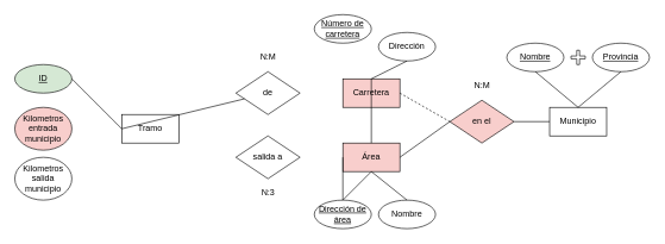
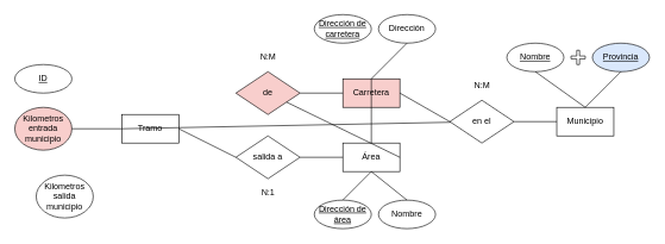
  <mxCell id="0" />
  <mxCell id="1" parent="0" />
- <mxCell id="2" value="Municipio" style="rounded=0;whiteSpace=wrap;html=1;" vertex="1" parent="1"><mxGeometry x="770" y="150" width="80" height="40" as="geometry" /></mxCell>
+ <mxCell id="2" value="Municipio" style="rounded=0;whiteSpace=wrap;html=1;" vertex="1" parent="1"><mxGeometry x="780" y="150" width="80" height="40" as="geometry" /></mxCell>
  <mxCell id="3" value="Carretera" style="rounded=0;whiteSpace=wrap;html=1;fillColor=#f8cecc;" vertex="1" parent="1"><mxGeometry x="480" y="110" width="80" height="40" as="geometry" /></mxCell>
  <mxCell id="4" value="Tramo" style="rounded=0;whiteSpace=wrap;html=1;" vertex="1" parent="1"><mxGeometry x="170" y="160" width="80" height="40" as="geometry" /></mxCell>
- <mxCell id="5" value="en el" style="rhombus;whiteSpace=wrap;html=1;fillColor=#f8cecc;" vertex="1" parent="1"><mxGeometry x="630" y="140" width="90" height="60" as="geometry" /></mxCell>
- <mxCell id="6" value="de" style="rhombus;whiteSpace=wrap;html=1;" vertex="1" parent="1"><mxGeometry x="330" y="100" width="90" height="60" as="geometry" /></mxCell>
+ <mxCell id="5" value="en el" style="rhombus;whiteSpace=wrap;html=1;" vertex="1" parent="1"><mxGeometry x="630" y="140" width="90" height="60" as="geometry" /></mxCell>
+ <mxCell id="6" value="de" style="rhombus;whiteSpace=wrap;html=1;fillColor=#f8cecc;" vertex="1" parent="1"><mxGeometry x="330" y="100" width="90" height="60" as="geometry" /></mxCell>
  <mxCell id="7" value="N:M" style="text;html=1;align=center;verticalAlign=middle;resizable=0;points=[];autosize=1;" vertex="1" parent="1"><mxGeometry x="355" y="70" width="40" height="20" as="geometry" /></mxCell>
  <mxCell id="8" value="Kilometros entrada municipio" style="ellipse;whiteSpace=wrap;html=1;fillColor=#f8cecc;" vertex="1" parent="1"><mxGeometry x="20" y="150" width="80" height="60" as="geometry" /></mxCell>
- <mxCell id="9" value="Kilometros salida&lt;br&gt;municipio" style="ellipse;whiteSpace=wrap;html=1;" vertex="1" parent="1"><mxGeometry x="20" y="220" width="80" height="60" as="geometry" /></mxCell>
- <mxCell id="10" value="&lt;u&gt;Número de carretera&lt;/u&gt;" style="ellipse;whiteSpace=wrap;html=1;" vertex="1" parent="1"><mxGeometry x="440" y="20" width="80" height="40" as="geometry" /></mxCell>
+ <mxCell id="9" value="Kilometros salida&lt;br&gt;municipio" style="ellipse;whiteSpace=wrap;html=1;" vertex="1" parent="1"><mxGeometry x="50" y="245" width="80" height="60" as="geometry" /></mxCell>
+ <mxCell id="10" value="&lt;u&gt;Dirección de carretera&lt;/u&gt;" style="ellipse;whiteSpace=wrap;html=1;" vertex="1" parent="1"><mxGeometry x="440" y="20" width="80" height="40" as="geometry" /></mxCell>
  <mxCell id="11" value="N:M" style="text;html=1;align=center;verticalAlign=middle;resizable=0;points=[];autosize=1;" vertex="1" parent="1"><mxGeometry x="655" y="110" width="40" height="20" as="geometry" /></mxCell>
- <mxCell id="12" value="Dirección" style="ellipse;whiteSpace=wrap;html=1;" vertex="1" parent="1"><mxGeometry x="530" y="45" width="80" height="40" as="geometry" /></mxCell>
+ <mxCell id="12" value="Dirección" style="ellipse;whiteSpace=wrap;html=1;" vertex="1" parent="1"><mxGeometry x="530" y="20" width="80" height="40" as="geometry" /></mxCell>
  <mxCell id="13" value="&lt;u&gt;Nombre&lt;/u&gt;" style="ellipse;whiteSpace=wrap;html=1;" vertex="1" parent="1"><mxGeometry x="710" y="60" width="80" height="40" as="geometry" /></mxCell>
- <mxCell id="14" value="&lt;u&gt;Provincia&lt;/u&gt;" style="ellipse;whiteSpace=wrap;html=1;" vertex="1" parent="1"><mxGeometry x="830" y="60" width="80" height="40" as="geometry" /></mxCell>
- <mxCell id="15" value="&lt;u&gt;ID&lt;/u&gt;" style="ellipse;whiteSpace=wrap;html=1;fillColor=#d5e8d4;" vertex="1" parent="1"><mxGeometry x="20" y="90" width="80" height="40" as="geometry" /></mxCell>
+ <mxCell id="14" value="&lt;u&gt;Provincia&lt;/u&gt;" style="ellipse;whiteSpace=wrap;html=1;fillColor=#dae8fc;" vertex="1" parent="1"><mxGeometry x="830" y="60" width="80" height="40" as="geometry" /></mxCell>
+ <mxCell id="15" value="&lt;u&gt;ID&lt;/u&gt;" style="ellipse;whiteSpace=wrap;html=1;" vertex="1" parent="1"><mxGeometry x="20" y="90" width="80" height="40" as="geometry" /></mxCell>
  <mxCell id="16" value="salida a" style="rhombus;whiteSpace=wrap;html=1;" vertex="1" parent="1"><mxGeometry x="330" y="190" width="90" height="60" as="geometry" /></mxCell>
- <mxCell id="17" value="Área" style="rounded=0;whiteSpace=wrap;html=1;fillColor=#f8cecc;" vertex="1" parent="1"><mxGeometry x="480" y="200" width="80" height="40" as="geometry" /></mxCell>
+ <mxCell id="17" value="Área" style="rounded=0;whiteSpace=wrap;html=1;" vertex="1" parent="1"><mxGeometry x="480" y="200" width="80" height="40" as="geometry" /></mxCell>
  <mxCell id="18" value="&lt;u&gt;Dirección de área&lt;br&gt;&lt;/u&gt;" style="ellipse;whiteSpace=wrap;html=1;" vertex="1" parent="1"><mxGeometry x="440" y="280" width="80" height="40" as="geometry" /></mxCell>
  <mxCell id="19" value="Nombre" style="ellipse;whiteSpace=wrap;html=1;" vertex="1" parent="1"><mxGeometry x="530" y="280" width="80" height="40" as="geometry" /></mxCell>
  <mxCell id="20" value="" style="shape=cross;whiteSpace=wrap;html=1;" vertex="1" parent="1"><mxGeometry x="800" y="70" width="20" height="20" as="geometry" /></mxCell>
- <mxCell id="21" value="" style="endArrow=none;html=1;exitX=0;exitY=0.5;exitDx=0;exitDy=0;" edge="1" parent="1" source="17" target="18"><mxGeometry width="50" height="50" relative="1" as="geometry"><mxPoint x="340" y="390" as="sourcePoint" /><mxPoint x="390" y="340" as="targetPoint" /></mxGeometry></mxCell>
+ <mxCell id="21" value="" style="endArrow=none;html=1;entryX=1;entryY=0.5;entryDx=0;entryDy=0;exitX=0;exitY=0.5;exitDx=0;exitDy=0;" edge="1" parent="1" source="17" target="16"><mxGeometry width="50" height="50" relative="1" as="geometry"><mxPoint x="340" y="390" as="sourcePoint" /><mxPoint x="390" y="340" as="targetPoint" /></mxGeometry></mxCell>
+ <mxCell id="22" value="" style="endArrow=none;html=1;entryX=1;entryY=0.5;entryDx=0;entryDy=0;exitX=0;exitY=0.5;exitDx=0;exitDy=0;" edge="1" parent="1" source="3" target="6"><mxGeometry width="50" height="50" relative="1" as="geometry"><mxPoint x="350" y="400" as="sourcePoint" /><mxPoint x="400" y="350" as="targetPoint" /></mxGeometry></mxCell>
  <mxCell id="23" value="" style="endArrow=none;html=1;entryX=0.5;entryY=1;entryDx=0;entryDy=0;" edge="1" parent="1" target="17"><mxGeometry width="50" height="50" relative="1" as="geometry"><mxPoint x="480" y="280" as="sourcePoint" /><mxPoint x="410" y="360" as="targetPoint" /></mxGeometry></mxCell>
  <mxCell id="24" value="" style="endArrow=none;html=1;entryX=0.5;entryY=1;entryDx=0;entryDy=0;exitX=0.5;exitY=0;exitDx=0;exitDy=0;" edge="1" parent="1" source="19" target="17"><mxGeometry width="50" height="50" relative="1" as="geometry"><mxPoint x="370" y="420" as="sourcePoint" /><mxPoint x="420" y="370" as="targetPoint" /></mxGeometry></mxCell>
  <mxCell id="25" value="" style="endArrow=none;html=1;entryX=0.5;entryY=1;entryDx=0;entryDy=0;exitX=0.5;exitY=0;exitDx=0;exitDy=0;" edge="1" parent="1" source="2" target="13"><mxGeometry width="50" height="50" relative="1" as="geometry"><mxPoint x="380" y="430" as="sourcePoint" /><mxPoint x="430" y="380" as="targetPoint" /></mxGeometry></mxCell>
- <mxCell id="26" value="" style="endArrow=none;html=1;entryX=1;entryY=0.5;entryDx=0;entryDy=0;exitX=0;exitY=0.5;exitDx=0;exitDy=0;" edge="1" parent="1" source="4" target="15"><mxGeometry width="50" height="50" relative="1" as="geometry"><mxPoint x="390" y="440" as="sourcePoint" /><mxPoint x="440" y="390" as="targetPoint" /></mxGeometry></mxCell>
- <mxCell id="27" value="" style="endArrow=none;html=1;exitX=0;exitY=0.5;exitDx=0;exitDy=0;" edge="1" parent="1" source="4" target="6"><mxGeometry width="50" height="50" relative="1" as="geometry"><mxPoint x="180" y="190" as="sourcePoint" /><mxPoint x="110" y="120" as="targetPoint" /></mxGeometry></mxCell>
+ <mxCell id="26" value="" style="endArrow=none;html=1;exitX=0;exitY=0.5;exitDx=0;exitDy=0;" edge="1" parent="1" source="4" target="5"><mxGeometry width="50" height="50" relative="1" as="geometry"><mxPoint x="390" y="440" as="sourcePoint" /><mxPoint x="440" y="390" as="targetPoint" /></mxGeometry></mxCell>
+ <mxCell id="27" value="" style="endArrow=none;html=1;entryX=1;entryY=0.5;entryDx=0;entryDy=0;exitX=0;exitY=0.5;exitDx=0;exitDy=0;" edge="1" parent="1" source="4" target="8"><mxGeometry width="50" height="50" relative="1" as="geometry"><mxPoint x="180" y="190" as="sourcePoint" /><mxPoint x="110" y="120" as="targetPoint" /></mxGeometry></mxCell>
+ <mxCell id="28" value="" style="endArrow=none;html=1;entryX=0;entryY=0.5;entryDx=0;entryDy=0;exitX=1;exitY=0.5;exitDx=0;exitDy=0;" edge="1" parent="1" source="4" target="16"><mxGeometry width="50" height="50" relative="1" as="geometry"><mxPoint x="340" y="390" as="sourcePoint" /><mxPoint x="390" y="340" as="targetPoint" /></mxGeometry></mxCell>
  <mxCell id="29" value="" style="endArrow=none;html=1;entryX=0.5;entryY=1;entryDx=0;entryDy=0;exitX=0.5;exitY=0;exitDx=0;exitDy=0;" edge="1" parent="1" source="3" target="12"><mxGeometry width="50" height="50" relative="1" as="geometry"><mxPoint x="390" y="440" as="sourcePoint" /><mxPoint x="440" y="390" as="targetPoint" /></mxGeometry></mxCell>
  <mxCell id="30" value="" style="endArrow=none;html=1;exitX=0.5;exitY=0;exitDx=0;exitDy=0;" edge="1" parent="1" source="3" target="17"><mxGeometry width="50" height="50" relative="1" as="geometry"><mxPoint x="400" y="450" as="sourcePoint" /><mxPoint x="450" y="400" as="targetPoint" /></mxGeometry></mxCell>
  <mxCell id="31" value="" style="endArrow=none;html=1;entryX=1;entryY=0.5;entryDx=0;entryDy=0;exitX=0;exitY=0.5;exitDx=0;exitDy=0;" edge="1" parent="1" source="2" target="5"><mxGeometry width="50" height="50" relative="1" as="geometry"><mxPoint x="390" y="440" as="sourcePoint" /><mxPoint x="440" y="390" as="targetPoint" /></mxGeometry></mxCell>
- <mxCell id="32" value="" style="endArrow=none;html=1;entryX=0;entryY=0.5;entryDx=0;entryDy=0;exitX=1;exitY=0.5;exitDx=0;exitDy=0;dashed=1;" edge="1" parent="1" source="3" target="5"><mxGeometry width="50" height="50" relative="1" as="geometry"><mxPoint x="400" y="450" as="sourcePoint" /><mxPoint x="450" y="400" as="targetPoint" /></mxGeometry></mxCell>
- <mxCell id="33" value="" style="endArrow=none;html=1;entryX=0;entryY=0.5;entryDx=0;entryDy=0;exitX=1;exitY=0.5;exitDx=0;exitDy=0;" edge="1" parent="1" source="17" target="5"><mxGeometry width="50" height="50" relative="1" as="geometry"><mxPoint x="570" y="140" as="sourcePoint" /><mxPoint x="640" y="180" as="targetPoint" /></mxGeometry></mxCell>
+ <mxCell id="32" value="" style="endArrow=none;html=1;entryX=0;entryY=0.5;entryDx=0;entryDy=0;exitX=1;exitY=0.5;exitDx=0;exitDy=0;" edge="1" parent="1" source="3" target="5"><mxGeometry width="50" height="50" relative="1" as="geometry"><mxPoint x="400" y="450" as="sourcePoint" /><mxPoint x="450" y="400" as="targetPoint" /></mxGeometry></mxCell>
+ <mxCell id="33" value="" style="endArrow=none;html=1;exitX=1;exitY=0.5;exitDx=0;exitDy=0;" edge="1" parent="1" source="17" target="6"><mxGeometry width="50" height="50" relative="1" as="geometry"><mxPoint x="570" y="140" as="sourcePoint" /><mxPoint x="640" y="180" as="targetPoint" /></mxGeometry></mxCell>
  <mxCell id="34" value="" style="endArrow=none;html=1;entryX=0.5;entryY=1;entryDx=0;entryDy=0;exitX=0.5;exitY=0;exitDx=0;exitDy=0;" edge="1" parent="1" source="2" target="14"><mxGeometry width="50" height="50" relative="1" as="geometry"><mxPoint x="820" y="160" as="sourcePoint" /><mxPoint x="760" y="110" as="targetPoint" /></mxGeometry></mxCell>
- <mxCell id="35" value="N:3" style="text;html=1;align=center;verticalAlign=middle;resizable=0;points=[];autosize=1;" vertex="1" parent="1"><mxGeometry x="360" y="260" width="30" height="20" as="geometry" /></mxCell>
+ <mxCell id="35" value="N:1" style="text;html=1;align=center;verticalAlign=middle;resizable=0;points=[];autosize=1;" vertex="1" parent="1"><mxGeometry x="360" y="260" width="30" height="20" as="geometry" /></mxCell>
